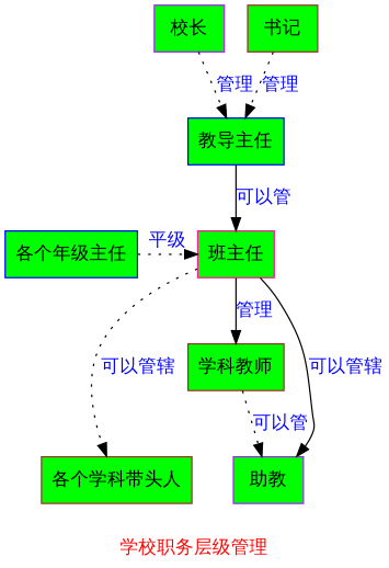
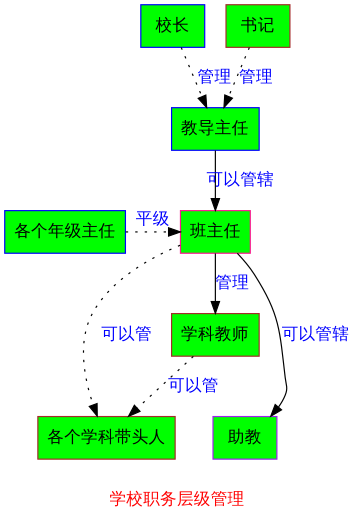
  digraph {
    fontcolor=red
    fontname=FangSong
    label="学校职务层级管理"
    node [color=brown fillcolor=green fontcolor=black fontname=FangSong shape=box style=filled]
    edge [fontcolor=blue fontname=FangSong style=dotted]
-   n1 [color=purple label="校长"]
+   n1 [color=blue label="校长"]
    n2 [label="书记"]
    n3 [color=blue label="各个年级主任"]
    n4 [color=deeppink label="班主任"]
    n5 [color=blue label="教导主任"]
    n6 [label="各个学科带头人"]
    n7 [label="学科教师"]
    n8 [color=purple label="助教"]
    subgraph sub_1 {
      rank=same
      n1
      n2
    }
    subgraph sub_2 {
      rank=same
      n3
      n4
    }
    n1 -> n5 [label="管理"]
    n2 -> n5 [label="管理"]
    n3 -> n4 [label="平级"]
-   n4 -> n6 [label="可以管辖"]
+   n4 -> n6 [label="可以管"]
    n4 -> n7 [label="管理" style=solid]
    n4 -> n8 [label="可以管辖" style=solid]
-   n5 -> n4 [label="可以管" style=solid]
-   n7 -> n8 [label="可以管"]
+   n5 -> n4 [label="可以管辖" style=solid]
+   n7 -> n6 [label="可以管"]
  }
